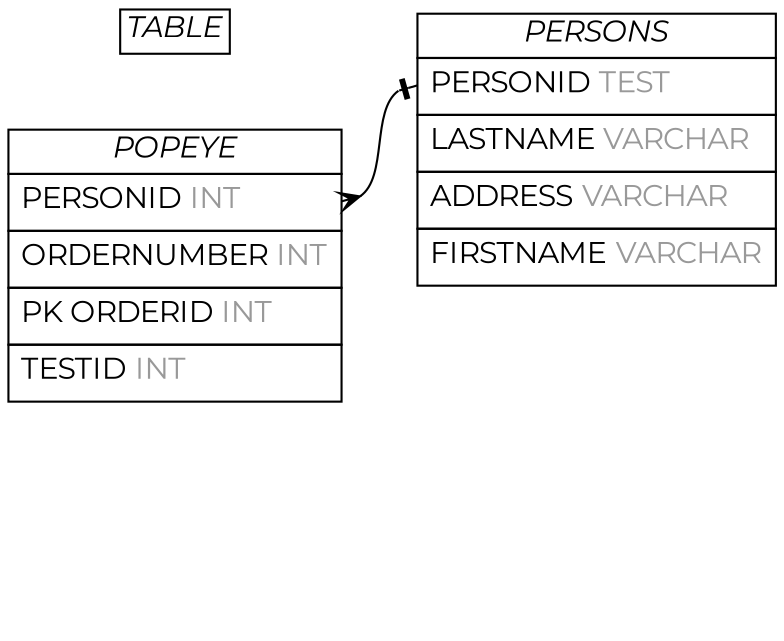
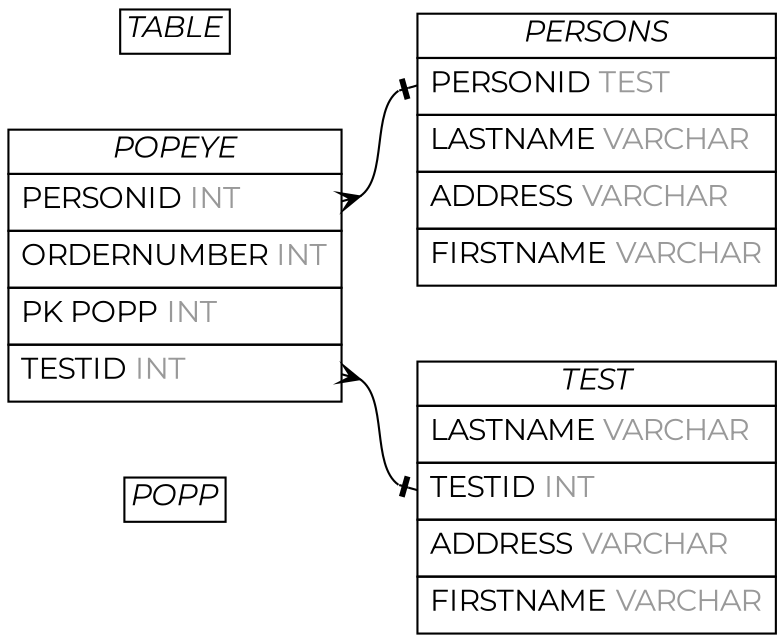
  digraph {
    cencentrate=true
    fontname=Montserrat
    nodesep=0.5
    rankdir=LR
    splines=spline
    node [fontname=Montserrat shape=plain]
    edge [arrowhead=noneotee arrowsize=0.9 arrowtail=ocrow dir=both fontname=Montserrat fontsize=12 labelangle=32 labeldistance=1.8 penwidth=1.0]
+   n1 [label=<         <table border="0" cellborder="1" cellspacing="0" >         <tr><td><i>POPP</i></td></tr>     </table>>]
    n2 [label=<         <table border="0" cellborder="1" cellspacing="0" >         <tr><td><i>PERSONS</i></td></tr>         <tr><td port="PERSONID" align="left" cellpadding="5">PERSONID <font color="grey60">TEST</font></td></tr>         <tr><td port="LASTNAME" align="left" cellpadding="5">LASTNAME <font color="grey60">VARCHAR</font></td></tr>         <tr><td port="ADDRESS" align="left" cellpadding="5">ADDRESS <font color="grey60">VARCHAR</font></td></tr>         <tr><td port="FIRSTNAME" align="left" cellpadding="5">FIRSTNAME <font color="grey60">VARCHAR</font></td></tr>     </table>>]
+   n3 [label=<         <table border="0" cellborder="1" cellspacing="0" >         <tr><td><i>TEST</i></td></tr>         <tr><td port="LASTNAME" align="left" cellpadding="5">LASTNAME <font color="grey60">VARCHAR</font></td></tr>         <tr><td port="TESTID" align="left" cellpadding="5">TESTID <font color="grey60">INT</font></td></tr>         <tr><td port="ADDRESS" align="left" cellpadding="5">ADDRESS <font color="grey60">VARCHAR</font></td></tr>         <tr><td port="FIRSTNAME" align="left" cellpadding="5">FIRSTNAME <font color="grey60">VARCHAR</font></td></tr>     </table>>]
    n4 [label=<         <table border="0" cellborder="1" cellspacing="0" >         <tr><td><i>TABLE</i></td></tr>     </table>>]
-   n5 [label=<         <table border="0" cellborder="1" cellspacing="0" >         <tr><td><i>POPEYE</i></td></tr>         <tr><td port="PERSONID" align="left" cellpadding="5">PERSONID <font color="grey60">INT</font></td></tr>         <tr><td port="ORDERNUMBER" align="left" cellpadding="5">ORDERNUMBER <font color="grey60">INT</font></td></tr>         <tr><td port="ORDERID" align="left" cellpadding="5">PK ORDERID <font color="grey60">INT</font></td></tr>         <tr><td port="TESTID" align="left" cellpadding="5">TESTID <font color="grey60">INT</font></td></tr>     </table>>]
+   n5 [label=<         <table border="0" cellborder="1" cellspacing="0" >         <tr><td><i>POPEYE</i></td></tr>         <tr><td port="PERSONID" align="left" cellpadding="5">PERSONID <font color="grey60">INT</font></td></tr>         <tr><td port="ORDERNUMBER" align="left" cellpadding="5">ORDERNUMBER <font color="grey60">INT</font></td></tr>         <tr><td port="ORDERID" align="left" cellpadding="5">PK POPP <font color="grey60">INT</font></td></tr>         <tr><td port="TESTID" align="left" cellpadding="5">TESTID <font color="grey60">INT</font></td></tr>     </table>>]
    n5 -> n2 [headport=PERSONID tailport=PERSONID]
+   n5 -> n3 [headport=TESTID tailport=TESTID]
  }
